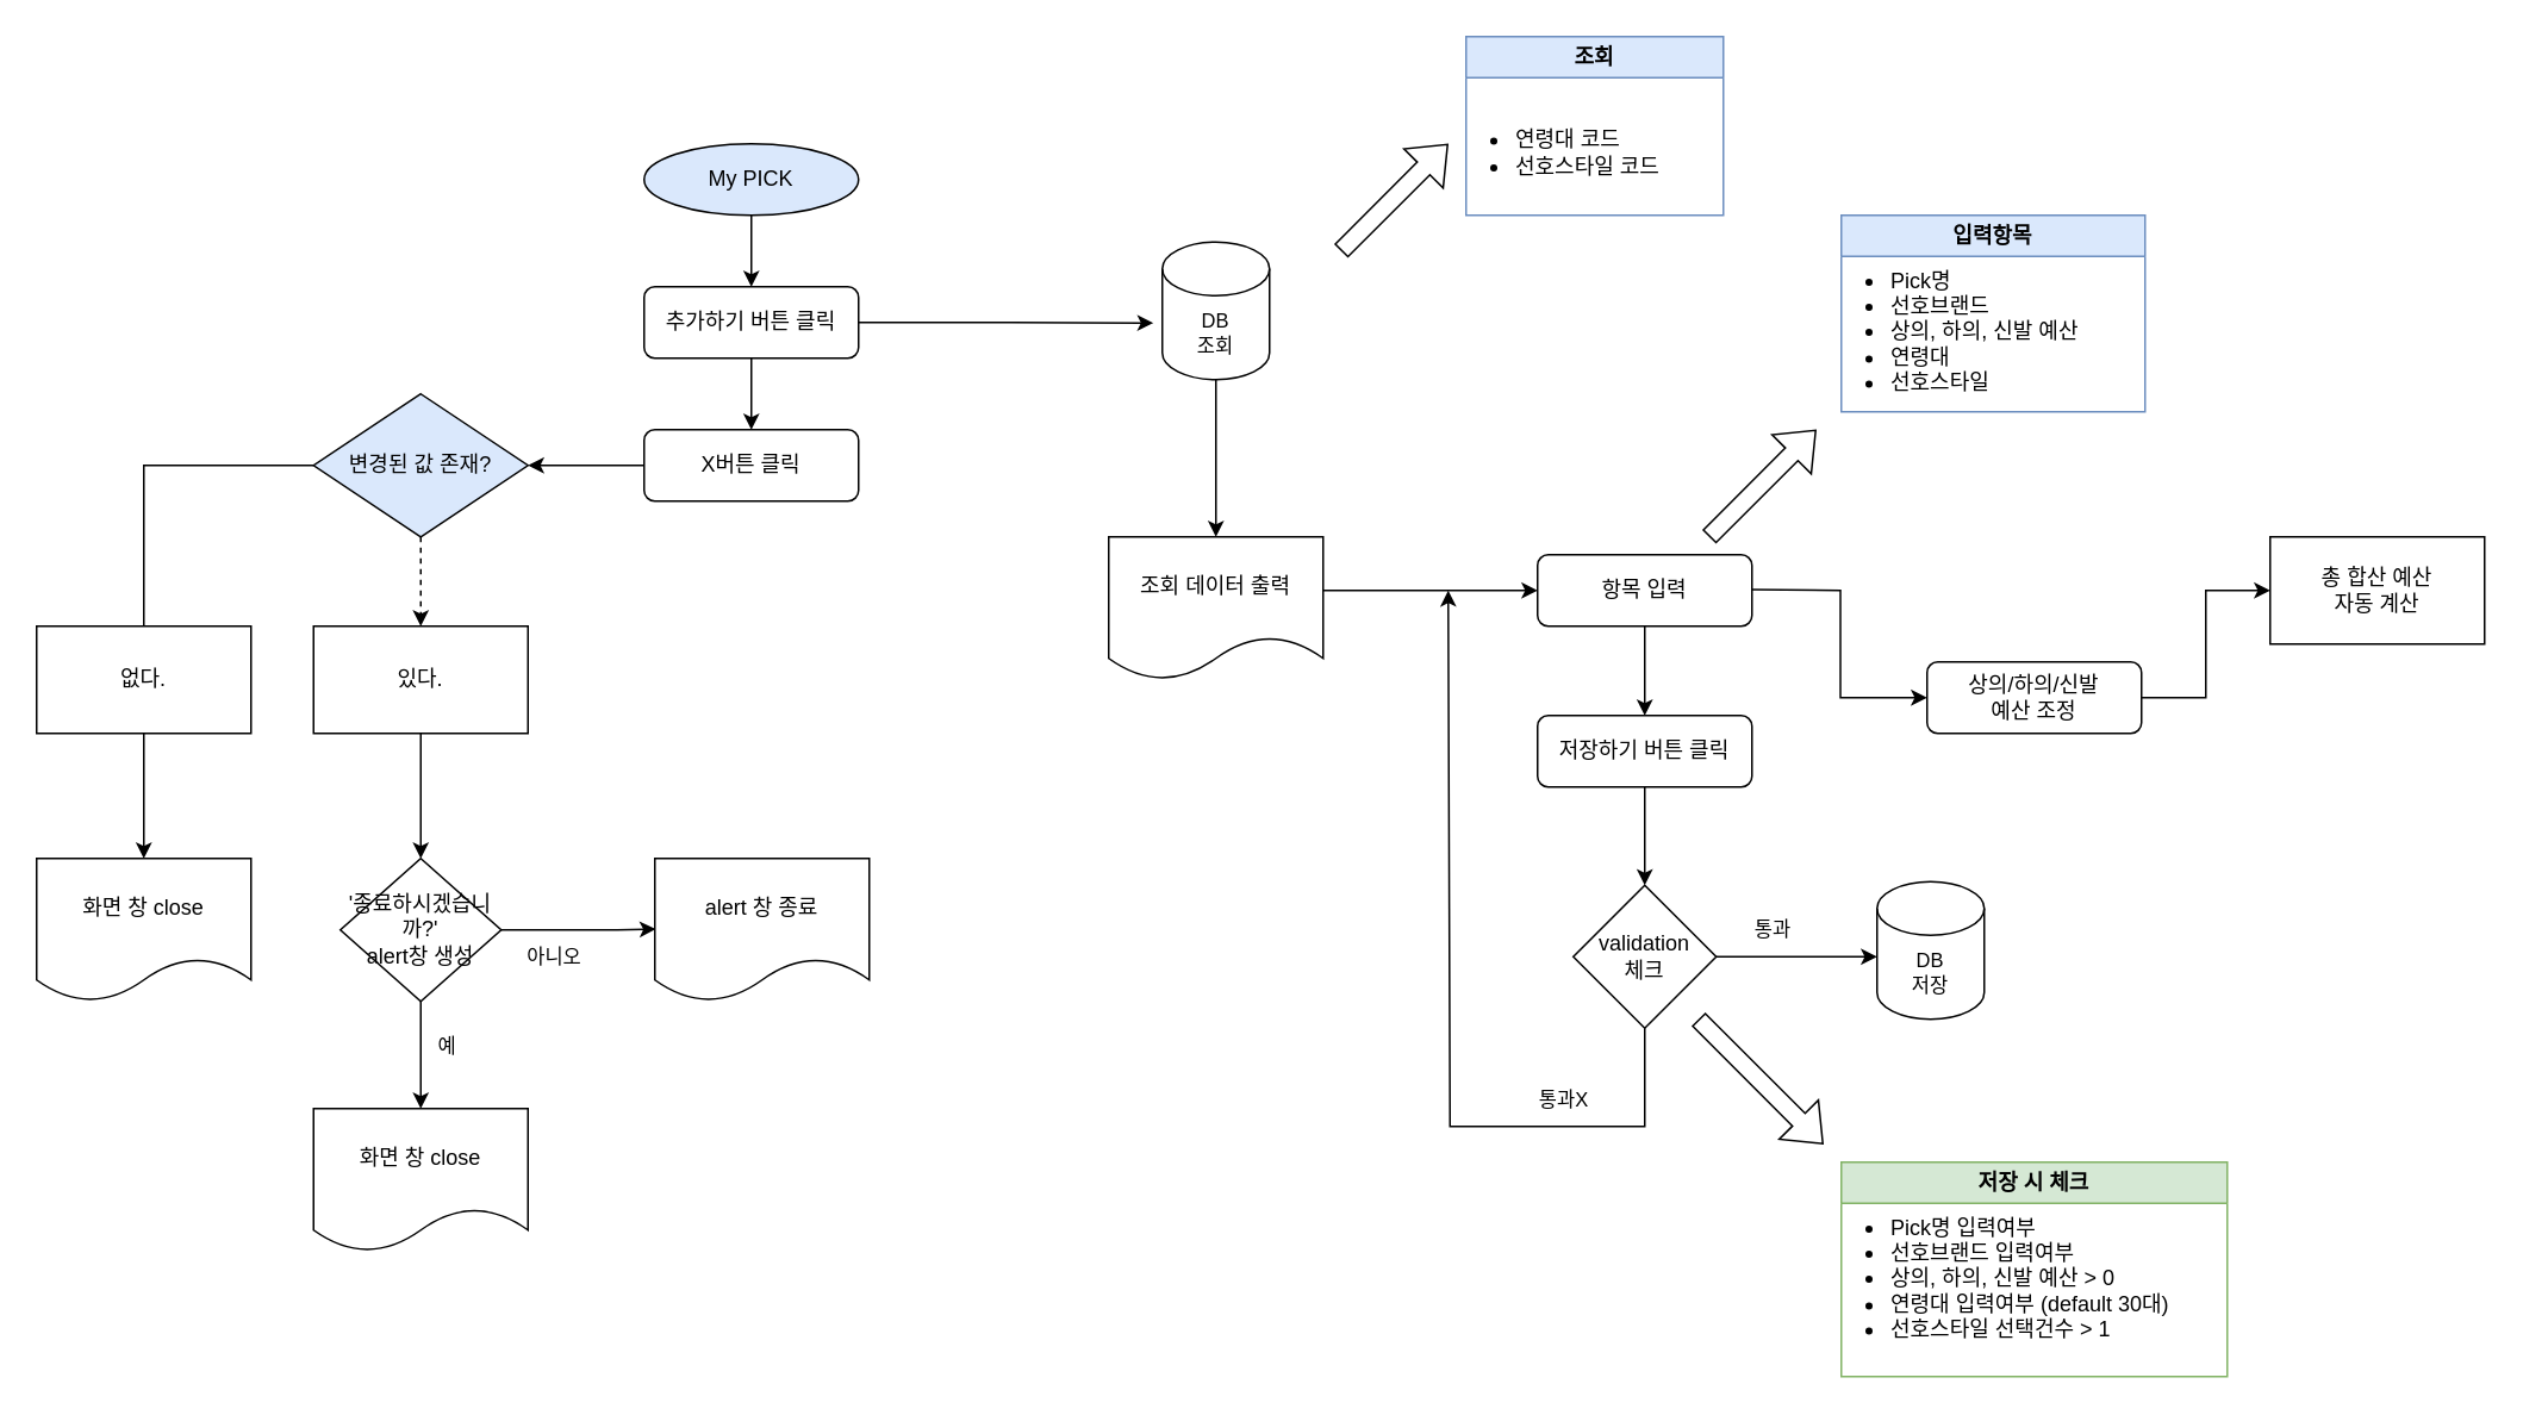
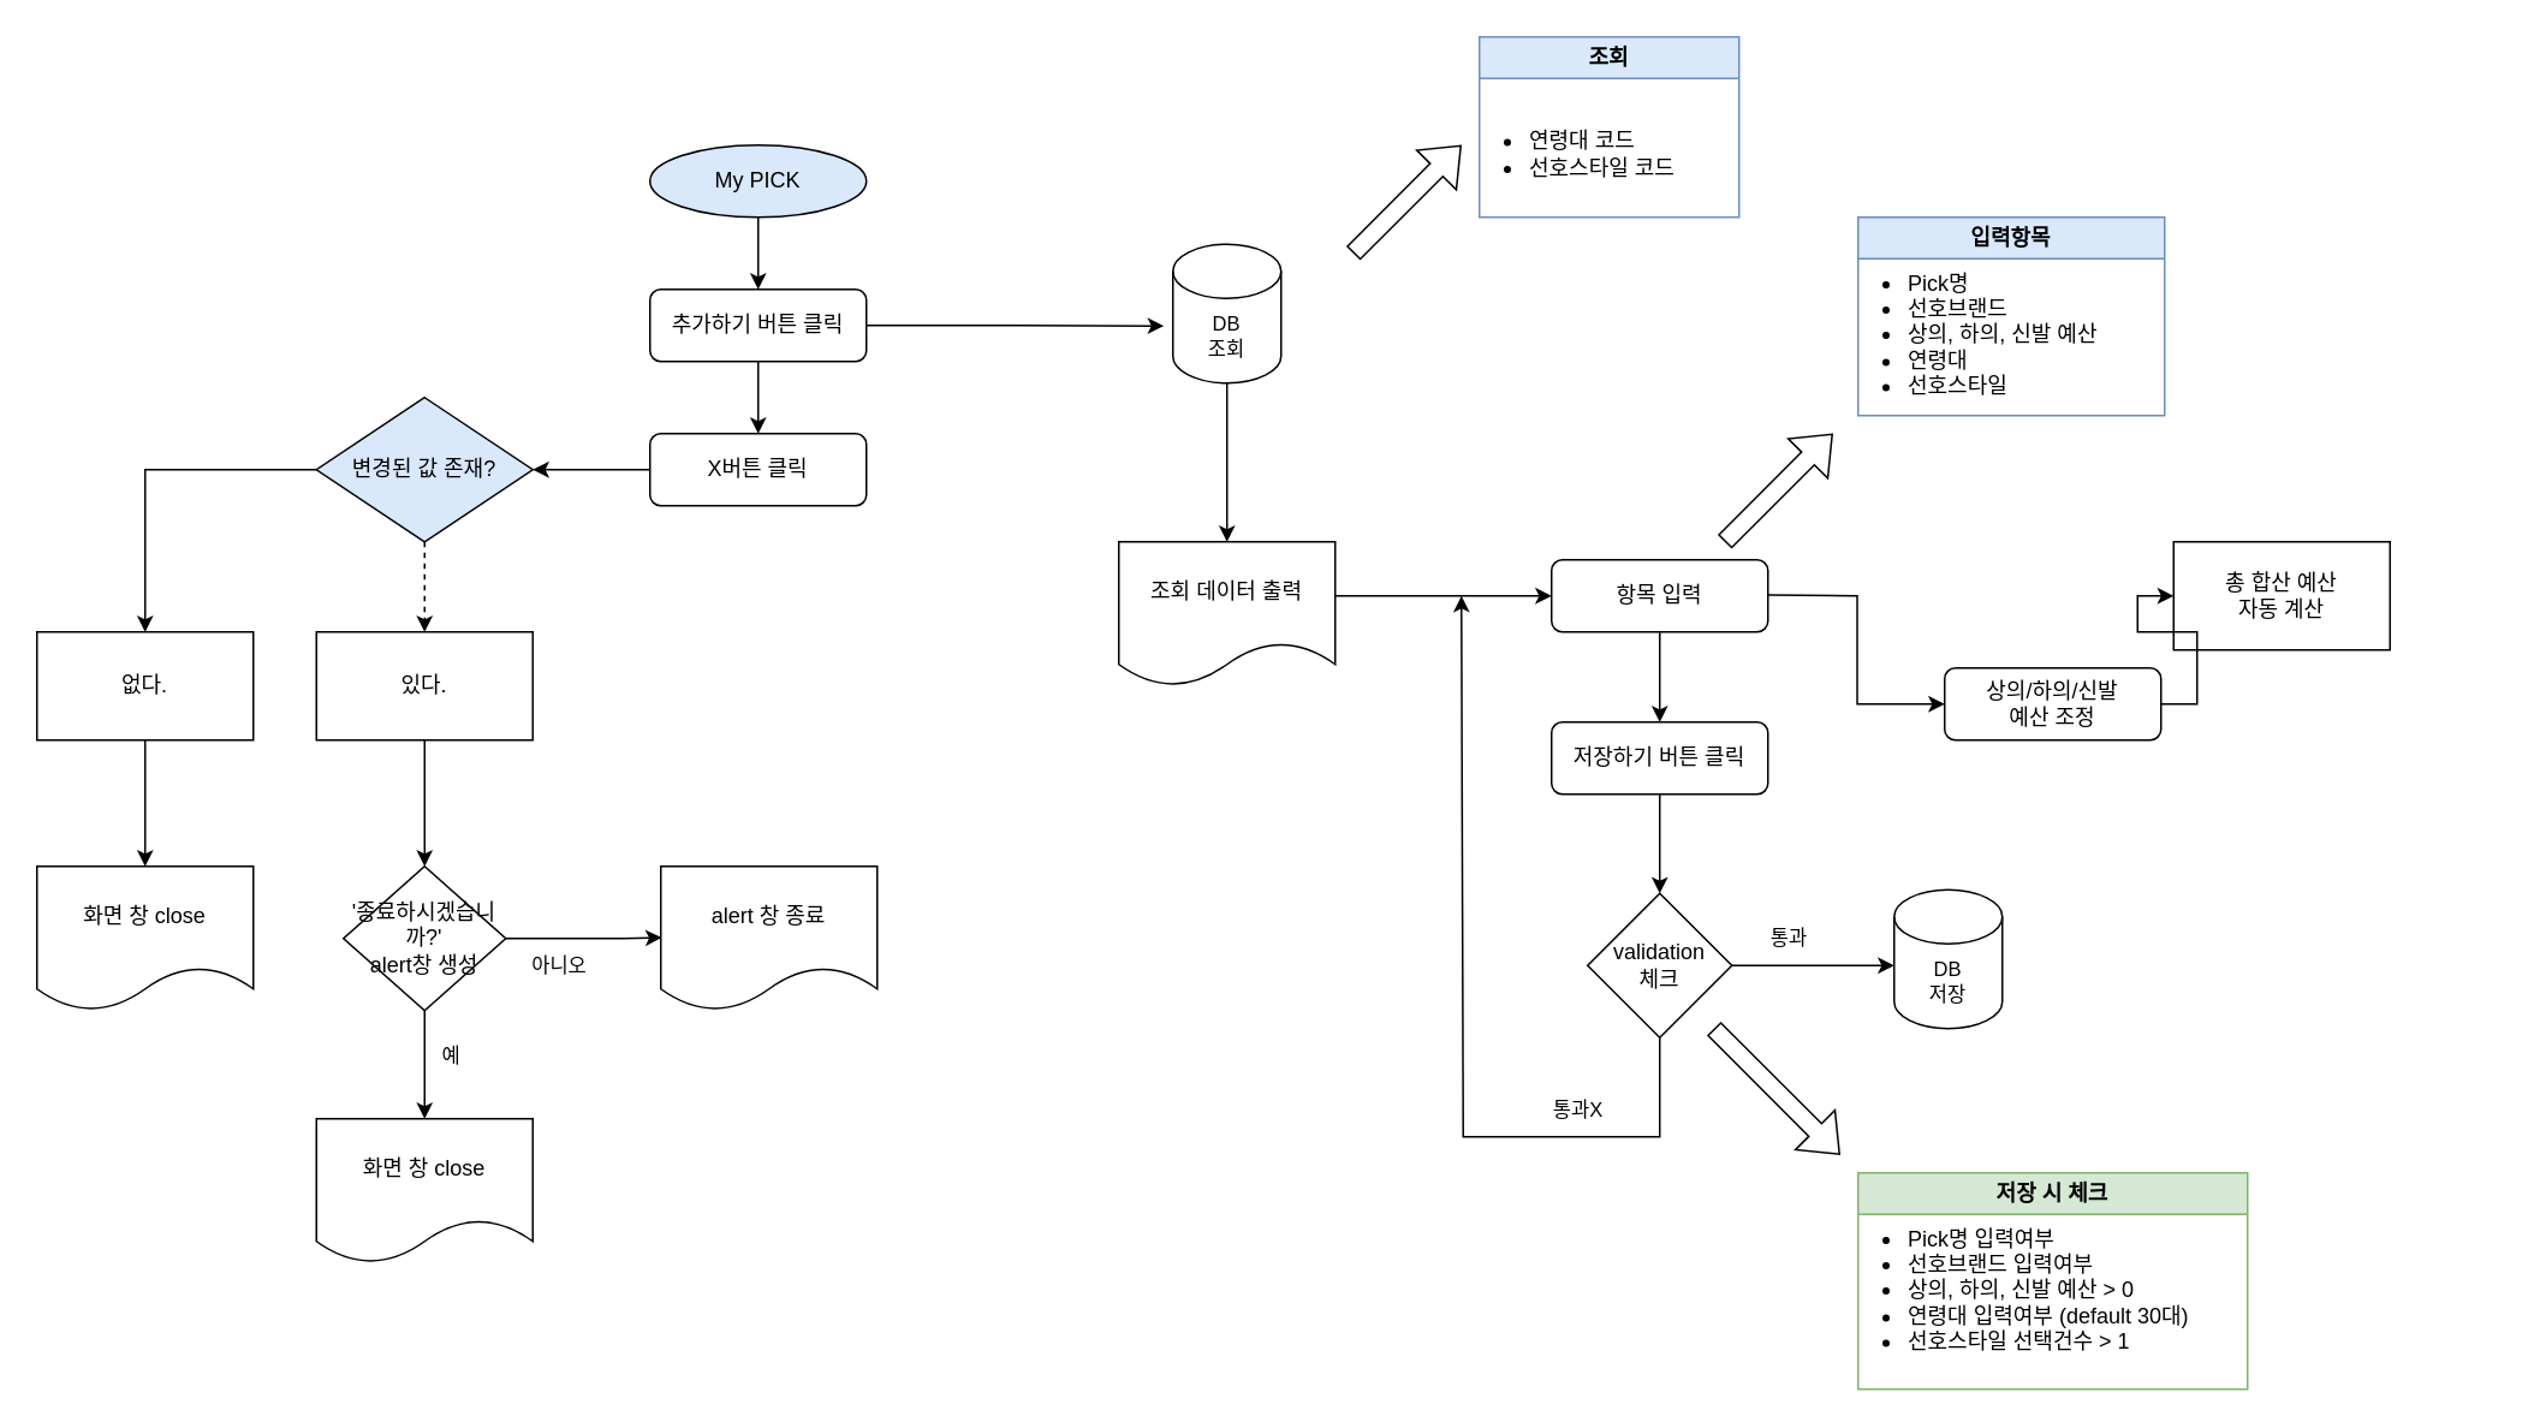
  <mxCell id="0" />
  <mxCell id="1" parent="0" />
  <mxCell id="2" value="" style="endArrow=classic;html=1;rounded=0;entryX=0.5;entryY=0;entryDx=0;entryDy=0;" parent="1" target="4" edge="1"><mxGeometry width="50" height="50" relative="1" as="geometry"><mxPoint x="420" y="120" as="sourcePoint" /><mxPoint x="414" y="160" as="targetPoint" /></mxGeometry></mxCell>
  <mxCell id="3" value="My PICK" style="ellipse;whiteSpace=wrap;html=1;fillColor=#dae8fc;" parent="1" vertex="1"><mxGeometry x="360" width="120" height="40" as="geometry" y="80" /></mxCell>
  <mxCell id="4" value="추가하기 버튼 클릭" style="rounded=1;whiteSpace=wrap;html=1;" parent="1" vertex="1"><mxGeometry x="360" y="160" width="120" height="40" as="geometry" /></mxCell>
  <mxCell id="5" value="" style="endArrow=classic;html=1;rounded=0;" parent="1" edge="1" source="21"><mxGeometry width="50" height="50" relative="1" as="geometry"><mxPoint x="420" y="200" as="sourcePoint" /><mxPoint x="420.5" y="240" as="targetPoint" /></mxGeometry></mxCell>
  <mxCell id="6" value="" style="edgeStyle=orthogonalEdgeStyle;rounded=0;orthogonalLoop=1;jettySize=auto;html=1;exitX=1;exitY=0.5;exitDx=0;exitDy=0;entryX=-0.083;entryY=0.588;entryDx=0;entryDy=0;entryPerimeter=0;" parent="1" source="4" target="17" edge="1"><mxGeometry relative="1" as="geometry"><mxPoint x="630" y="180" as="targetPoint" /></mxGeometry></mxCell>
  <mxCell id="7" value="변경된 값 존재?" style="rhombus;whiteSpace=wrap;html=1;fillColor=#dae8fc;" parent="1" vertex="1"><mxGeometry x="175" y="220" width="120" height="80" as="geometry" /></mxCell>
- <mxCell id="8" value="" style="edgeStyle=orthogonalEdgeStyle;rounded=0;orthogonalLoop=1;jettySize=auto;html=1;fontSize=11;entryX=0.5;entryY=0;entryDx=0;entryDy=0;exitX=0;exitY=0.5;exitDx=0;exitDy=0;endArrow=none;" parent="1" source="7" target="9" edge="1"><mxGeometry relative="1" as="geometry"><mxPoint x="90" y="220" as="sourcePoint" /><mxPoint x="100" y="250" as="targetPoint" /></mxGeometry></mxCell>
+ <mxCell id="8" value="" style="edgeStyle=orthogonalEdgeStyle;rounded=0;orthogonalLoop=1;jettySize=auto;html=1;fontSize=11;entryX=0.5;entryY=0;entryDx=0;entryDy=0;exitX=0;exitY=0.5;exitDx=0;exitDy=0;" parent="1" source="7" target="9" edge="1"><mxGeometry relative="1" as="geometry"><mxPoint x="90" y="220" as="sourcePoint" /><mxPoint x="100" y="250" as="targetPoint" /></mxGeometry></mxCell>
  <mxCell id="9" value="없다." style="whiteSpace=wrap;html=1;" parent="1" vertex="1"><mxGeometry x="20" y="350" width="120" height="60" as="geometry" /></mxCell>
  <mxCell id="10" value="" style="edgeStyle=orthogonalEdgeStyle;rounded=0;orthogonalLoop=1;jettySize=auto;html=1;fontSize=11;exitX=0.5;exitY=1;exitDx=0;exitDy=0;entryX=0.5;entryY=0;entryDx=0;entryDy=0;" parent="1" source="12" target="25" edge="1"><mxGeometry relative="1" as="geometry" /></mxCell>
  <mxCell id="11" value="" style="edgeStyle=orthogonalEdgeStyle;rounded=0;orthogonalLoop=1;jettySize=auto;html=1;exitX=1;exitY=0.375;exitDx=0;exitDy=0;entryX=0;entryY=0.5;entryDx=0;entryDy=0;exitPerimeter=0;" parent="1" source="33" target="38" edge="1"><mxGeometry relative="1" as="geometry"><mxPoint x="940" y="490" as="sourcePoint" /><mxPoint x="850" y="330" as="targetPoint" /></mxGeometry></mxCell>
  <mxCell id="12" value="'종료하시겠습니까?'&lt;br style=&quot;border-color: var(--border-color);&quot;&gt;alert창 생성" style="rhombus;whiteSpace=wrap;html=1;" parent="1" vertex="1"><mxGeometry x="190" y="480" width="90" height="80" as="geometry" /></mxCell>
  <mxCell id="13" value="예" style="text;html=1;strokeColor=none;fillColor=none;align=center;verticalAlign=middle;whiteSpace=wrap;rounded=0;fontSize=11;" parent="1" vertex="1"><mxGeometry x="220" y="570" width="60" height="30" as="geometry" /></mxCell>
  <mxCell id="14" value="" style="edgeStyle=orthogonalEdgeStyle;rounded=0;orthogonalLoop=1;jettySize=auto;html=1;fontSize=11;exitX=0.5;exitY=1;exitDx=0;exitDy=0;entryX=0.5;entryY=0;entryDx=0;entryDy=0;exitPerimeter=0;" parent="1" source="17" target="33" edge="1"><mxGeometry relative="1" as="geometry"><mxPoint x="680" y="210" as="sourcePoint" /><mxPoint x="672" y="300" as="targetPoint" /></mxGeometry></mxCell>
  <mxCell id="15" value="validation &lt;br&gt;체크" style="rhombus;whiteSpace=wrap;html=1;" parent="1" vertex="1"><mxGeometry x="880" y="495" width="80" height="80" as="geometry" /></mxCell>
  <mxCell id="16" value="통과" style="text;html=1;strokeColor=none;fillColor=none;align=center;verticalAlign=middle;whiteSpace=wrap;rounded=0;fontSize=11;" parent="1" vertex="1"><mxGeometry x="944" y="505" width="96" height="30" as="geometry" /></mxCell>
  <mxCell id="17" value="DB&lt;br&gt;조회" style="shape=cylinder3;whiteSpace=wrap;html=1;boundedLbl=1;backgroundOutline=1;size=15;fontSize=11;" parent="1" vertex="1"><mxGeometry x="650" y="135" width="60" height="77" as="geometry" /></mxCell>
  <mxCell id="18" value="" style="edgeStyle=orthogonalEdgeStyle;rounded=0;orthogonalLoop=1;jettySize=auto;html=1;fontSize=11;entryX=0.5;entryY=0;entryDx=0;entryDy=0;exitX=0.5;exitY=1;exitDx=0;exitDy=0;dashed=1;" parent="1" source="7" target="19" edge="1"><mxGeometry relative="1" as="geometry"><mxPoint x="530" y="380" as="targetPoint" /></mxGeometry></mxCell>
  <mxCell id="19" value="있다." style="whiteSpace=wrap;html=1;" parent="1" vertex="1"><mxGeometry x="175" y="350" width="120" height="60" as="geometry" /></mxCell>
  <mxCell id="20" value="" style="endArrow=classic;html=1;rounded=0;" edge="1" parent="1" target="21"><mxGeometry width="50" height="50" relative="1" as="geometry"><mxPoint x="420" y="200" as="sourcePoint" /><mxPoint x="420.5" y="240" as="targetPoint" /></mxGeometry></mxCell>
  <mxCell id="21" value="X버튼 클릭" style="rounded=1;whiteSpace=wrap;html=1;" vertex="1" parent="1"><mxGeometry x="360" y="240" width="120" height="40" as="geometry" /></mxCell>
  <mxCell id="22" value="화면 창 close" style="shape=document;whiteSpace=wrap;html=1;boundedLbl=1;" vertex="1" parent="1"><mxGeometry x="20" y="480" width="120" height="80" as="geometry" /></mxCell>
  <mxCell id="23" value="" style="edgeStyle=orthogonalEdgeStyle;rounded=0;orthogonalLoop=1;jettySize=auto;html=1;fontSize=11;entryX=0.5;entryY=0;entryDx=0;entryDy=0;exitX=0.5;exitY=1;exitDx=0;exitDy=0;" edge="1" parent="1" source="9" target="22"><mxGeometry relative="1" as="geometry"><mxPoint x="185" y="270" as="sourcePoint" /><mxPoint x="120" y="360" as="targetPoint" /></mxGeometry></mxCell>
  <mxCell id="24" value="" style="edgeStyle=orthogonalEdgeStyle;rounded=0;orthogonalLoop=1;jettySize=auto;html=1;fontSize=11;entryX=0.5;entryY=0;entryDx=0;entryDy=0;exitX=0.5;exitY=1;exitDx=0;exitDy=0;" edge="1" parent="1" source="19"><mxGeometry relative="1" as="geometry"><mxPoint x="235" y="480" as="targetPoint" /><mxPoint x="260" y="440" as="sourcePoint" /></mxGeometry></mxCell>
  <mxCell id="25" value="화면 창 close" style="shape=document;whiteSpace=wrap;html=1;boundedLbl=1;" vertex="1" parent="1"><mxGeometry x="175" y="620" width="120" height="80" as="geometry" /></mxCell>
  <mxCell id="26" value="" style="edgeStyle=orthogonalEdgeStyle;rounded=0;orthogonalLoop=1;jettySize=auto;html=1;fontSize=11;exitX=1;exitY=0.5;exitDx=0;exitDy=0;" edge="1" parent="1" source="12"><mxGeometry relative="1" as="geometry"><Array as="points"><mxPoint x="345" y="520" /></Array><mxPoint x="289.5" y="519.5" as="sourcePoint" /><mxPoint x="366.5" y="519.5" as="targetPoint" /></mxGeometry></mxCell>
  <mxCell id="27" value="아니오" style="text;html=1;strokeColor=none;fillColor=none;align=center;verticalAlign=middle;whiteSpace=wrap;rounded=0;fontSize=11;" vertex="1" parent="1"><mxGeometry x="280" y="520" width="60" height="30" as="geometry" /></mxCell>
  <mxCell id="28" value="alert 창 종료" style="shape=document;whiteSpace=wrap;html=1;boundedLbl=1;" vertex="1" parent="1"><mxGeometry x="366" y="480" width="120" height="80" as="geometry" /></mxCell>
  <mxCell id="29" value="" style="edgeStyle=orthogonalEdgeStyle;rounded=0;orthogonalLoop=1;jettySize=auto;html=1;exitX=0;exitY=0.5;exitDx=0;exitDy=0;entryX=1;entryY=0.5;entryDx=0;entryDy=0;" edge="1" parent="1" source="21" target="7"><mxGeometry relative="1" as="geometry"><mxPoint x="410" y="315" as="sourcePoint" /><mxPoint x="577" y="455" as="targetPoint" /></mxGeometry></mxCell>
  <mxCell id="30" value="조회" style="swimlane;whiteSpace=wrap;html=1;fillColor=#dae8fc;strokeColor=#6c8ebf;" vertex="1" parent="1"><mxGeometry x="820" y="20" width="144" height="100" as="geometry" /></mxCell>
  <mxCell id="31" value="&lt;ul&gt;&lt;li&gt;연령대 코드&lt;/li&gt;&lt;li&gt;선호스타일 코드&lt;/li&gt;&lt;/ul&gt;" style="text;html=1;align=left;verticalAlign=middle;resizable=0;points=[];autosize=1;strokeColor=none;fillColor=none;" vertex="1" parent="30"><mxGeometry x="-14" y="30" width="150" height="70" as="geometry" /></mxCell>
  <mxCell id="32" value="" style="shape=flexArrow;endArrow=classic;html=1;rounded=0;" edge="1" parent="1"><mxGeometry width="50" height="50" relative="1" as="geometry"><mxPoint x="750" y="140" as="sourcePoint" /><mxPoint x="810" as="targetPoint" y="80" /></mxGeometry></mxCell>
  <mxCell id="33" value="조회 데이터 출력" style="shape=document;whiteSpace=wrap;html=1;boundedLbl=1;" vertex="1" parent="1"><mxGeometry x="620" y="300" width="120" height="80" as="geometry" /></mxCell>
  <mxCell id="34" value="저장하기 버튼 클릭" style="rounded=1;whiteSpace=wrap;html=1;" vertex="1" parent="1"><mxGeometry x="860" y="400" width="120" height="40" as="geometry" /></mxCell>
  <mxCell id="35" value="" style="shape=flexArrow;endArrow=classic;html=1;rounded=0;" edge="1" parent="1"><mxGeometry width="50" height="50" relative="1" as="geometry"><mxPoint x="956" y="300" as="sourcePoint" /><mxPoint x="1016" y="240" as="targetPoint" /></mxGeometry></mxCell>
  <mxCell id="36" value="입력항목" style="swimlane;whiteSpace=wrap;html=1;fillColor=#dae8fc;strokeColor=#6c8ebf;startSize=23;" vertex="1" parent="1"><mxGeometry x="1030" y="120" width="170" height="110" as="geometry" /></mxCell>
  <mxCell id="37" value="&lt;ul&gt;&lt;li&gt;Pick명&lt;/li&gt;&lt;li&gt;선호브랜드&lt;/li&gt;&lt;li&gt;상의, 하의, 신발 예산&lt;/li&gt;&lt;li&gt;연령대&lt;/li&gt;&lt;li&gt;선호스타일&lt;/li&gt;&lt;/ul&gt;" style="text;html=1;align=left;verticalAlign=middle;resizable=0;points=[];autosize=1;strokeColor=none;fillColor=none;" vertex="1" parent="36"><mxGeometry x="-14" y="10" width="180" height="110" as="geometry" /></mxCell>
  <mxCell id="38" value="항목 입력" style="rounded=1;whiteSpace=wrap;html=1;" vertex="1" parent="1"><mxGeometry x="860" y="310" width="120" height="40" as="geometry" /></mxCell>
  <mxCell id="39" value="" style="edgeStyle=orthogonalEdgeStyle;rounded=0;orthogonalLoop=1;jettySize=auto;html=1;exitX=0.5;exitY=1;exitDx=0;exitDy=0;entryX=0.5;entryY=0;entryDx=0;entryDy=0;" edge="1" parent="1" source="38" target="34"><mxGeometry relative="1" as="geometry"><mxPoint x="760" y="380" as="sourcePoint" /><mxPoint x="880" y="380" as="targetPoint" /></mxGeometry></mxCell>
  <mxCell id="40" value="" style="edgeStyle=orthogonalEdgeStyle;rounded=0;orthogonalLoop=1;jettySize=auto;html=1;exitX=0.5;exitY=1;exitDx=0;exitDy=0;entryX=0.5;entryY=0;entryDx=0;entryDy=0;" edge="1" parent="1" source="34" target="15"><mxGeometry relative="1" as="geometry"><mxPoint x="930" y="360" as="sourcePoint" /><mxPoint x="930" y="410" as="targetPoint" /></mxGeometry></mxCell>
  <mxCell id="41" value="" style="edgeStyle=orthogonalEdgeStyle;rounded=0;orthogonalLoop=1;jettySize=auto;html=1;exitX=1;exitY=0.5;exitDx=0;exitDy=0;entryX=0;entryY=0.5;entryDx=0;entryDy=0;" edge="1" parent="1" source="15"><mxGeometry relative="1" as="geometry"><mxPoint x="930" y="450" as="sourcePoint" /><mxPoint x="1050" y="535" as="targetPoint" /></mxGeometry></mxCell>
  <mxCell id="42" value="통과X" style="text;html=1;strokeColor=none;fillColor=none;align=center;verticalAlign=middle;whiteSpace=wrap;rounded=0;fontSize=11;" vertex="1" parent="1"><mxGeometry x="827" y="600" width="96" height="30" as="geometry" /></mxCell>
  <mxCell id="43" value="" style="shape=flexArrow;endArrow=classic;html=1;rounded=0;" edge="1" parent="1"><mxGeometry width="50" height="50" relative="1" as="geometry"><mxPoint x="950" y="570" as="sourcePoint" /><mxPoint x="1020" y="640" as="targetPoint" /></mxGeometry></mxCell>
  <mxCell id="44" value="저장 시 체크" style="swimlane;whiteSpace=wrap;html=1;fillColor=#d5e8d4;strokeColor=#82b366;startSize=23;" vertex="1" parent="1"><mxGeometry x="1030" y="650" width="216" height="120" as="geometry" /></mxCell>
  <mxCell id="45" value="&lt;ul&gt;&lt;li&gt;Pick명 입력여부&lt;/li&gt;&lt;li&gt;선호브랜드 입력여부&amp;nbsp;&lt;/li&gt;&lt;li&gt;상의, 하의, 신발 예산 &amp;gt; 0&lt;/li&gt;&lt;li&gt;연령대 입력여부 (default 30대)&lt;/li&gt;&lt;li&gt;선호스타일 선택건수 &amp;gt; 1&lt;/li&gt;&lt;/ul&gt;" style="text;html=1;align=left;verticalAlign=middle;resizable=0;points=[];autosize=1;strokeColor=none;fillColor=none;" vertex="1" parent="44"><mxGeometry x="-14" y="10" width="230" height="110" as="geometry" /></mxCell>
  <mxCell id="46" value="" style="edgeStyle=orthogonalEdgeStyle;rounded=0;orthogonalLoop=1;jettySize=auto;html=1;exitX=0.5;exitY=1;exitDx=0;exitDy=0;" edge="1" parent="1" source="15"><mxGeometry relative="1" as="geometry"><mxPoint x="919.5" y="615" as="sourcePoint" /><mxPoint x="810" y="330" as="targetPoint" /><Array as="points"><mxPoint x="920" y="630" /><mxPoint x="811" y="630" /></Array></mxGeometry></mxCell>
  <mxCell id="47" value="DB&lt;br&gt;저장" style="shape=cylinder3;whiteSpace=wrap;html=1;boundedLbl=1;backgroundOutline=1;size=15;fontSize=11;" vertex="1" parent="1"><mxGeometry x="1050" y="493" width="60" height="77" as="geometry" /></mxCell>
  <mxCell id="48" value="" style="edgeStyle=orthogonalEdgeStyle;rounded=0;orthogonalLoop=1;jettySize=auto;html=1;exitX=1;exitY=0.375;exitDx=0;exitDy=0;entryX=0;entryY=0.5;entryDx=0;entryDy=0;exitPerimeter=0;" edge="1" parent="1" target="49"><mxGeometry relative="1" as="geometry"><mxPoint x="980" y="329.5" as="sourcePoint" /><mxPoint x="1100" y="329.5" as="targetPoint" /></mxGeometry></mxCell>
  <mxCell id="49" value="상의/하의/신발&lt;br&gt;예산 조정" style="rounded=1;whiteSpace=wrap;html=1;" vertex="1" parent="1"><mxGeometry x="1078" y="370" width="120" height="40" as="geometry" /></mxCell>
- <mxCell id="50" value="총 합산 예산&lt;br&gt;자동 계산" style="whiteSpace=wrap;html=1;" vertex="1" parent="1"><mxGeometry x="1270" y="300" width="120" height="60" as="geometry" /></mxCell>
+ <mxCell id="50" value="총 합산 예산&lt;br&gt;자동 계산" style="whiteSpace=wrap;html=1;" vertex="1" parent="1"><mxGeometry x="1205" y="300" width="120" height="60" as="geometry" /></mxCell>
  <mxCell id="51" value="" style="edgeStyle=orthogonalEdgeStyle;rounded=0;orthogonalLoop=1;jettySize=auto;html=1;exitX=1;exitY=0.5;exitDx=0;exitDy=0;entryX=0;entryY=0.5;entryDx=0;entryDy=0;" edge="1" parent="1" source="49" target="50"><mxGeometry relative="1" as="geometry"><mxPoint x="990" y="379" as="sourcePoint" /><mxPoint x="1088" y="379.5" as="targetPoint" /></mxGeometry></mxCell>
